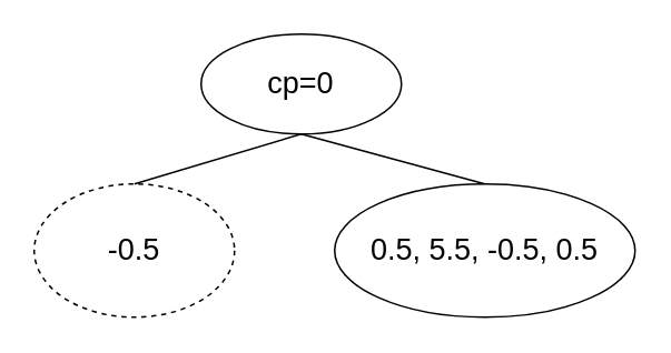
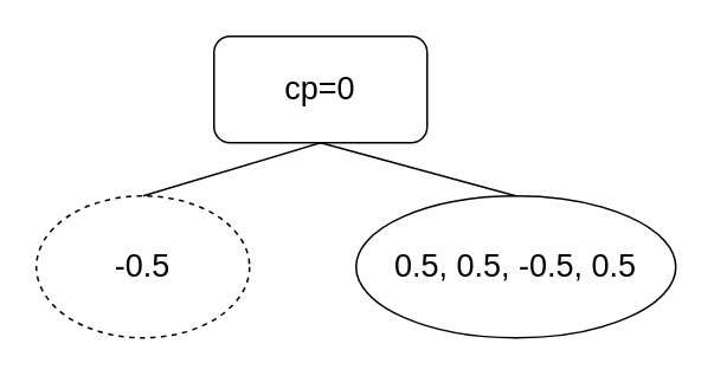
  <mxCell id="0" />
  <mxCell id="1" parent="0" />
- <mxCell id="2" value="&lt;font style=&quot;font-size: 18px&quot;&gt;cp=0&lt;/font&gt;" style="ellipse;whiteSpace=wrap;html=1;" vertex="1" parent="1"><mxGeometry x="120" y="20" width="120" height="60" as="geometry" /></mxCell>
+ <mxCell id="2" value="&lt;font style=&quot;font-size: 18px&quot;&gt;cp=0&lt;/font&gt;" style="rounded=1;whiteSpace=wrap;html=1;" vertex="1" parent="1"><mxGeometry x="120" y="20" width="120" height="60" as="geometry" /></mxCell>
  <mxCell id="3" value="&lt;font style=&quot;font-size: 18px&quot;&gt;-0.5&lt;/font&gt;" style="ellipse;whiteSpace=wrap;html=1;dashed=1;" vertex="1" parent="1"><mxGeometry x="20" y="110" width="120" height="80" as="geometry" /></mxCell>
- <mxCell id="4" value="&lt;font style=&quot;font-size: 18px&quot;&gt;0.5, 5.5, -0.5, 0.5&lt;/font&gt;" style="ellipse;whiteSpace=wrap;html=1;" vertex="1" parent="1"><mxGeometry x="200" y="110" width="180" height="80" as="geometry" /></mxCell>
+ <mxCell id="4" value="&lt;font style=&quot;font-size: 18px&quot;&gt;0.5, 0.5, -0.5, 0.5&lt;/font&gt;" style="ellipse;whiteSpace=wrap;html=1;" vertex="1" parent="1"><mxGeometry x="200" y="110" width="180" height="80" as="geometry" /></mxCell>
  <mxCell id="5" value="" style="endArrow=none;html=1;exitX=0.5;exitY=1;exitDx=0;exitDy=0;entryX=0.5;entryY=0;entryDx=0;entryDy=0;" edge="1" parent="1" source="2" target="3"><mxGeometry width="50" height="50" relative="1" as="geometry"><mxPoint x="240" y="230" as="sourcePoint" /><mxPoint x="290" y="180" as="targetPoint" /></mxGeometry></mxCell>
  <mxCell id="6" value="" style="endArrow=none;html=1;exitX=0.5;exitY=1;exitDx=0;exitDy=0;entryX=0.5;entryY=0;entryDx=0;entryDy=0;" edge="1" parent="1" source="2" target="4"><mxGeometry width="50" height="50" relative="1" as="geometry"><mxPoint x="240" y="230" as="sourcePoint" /><mxPoint x="290" y="180" as="targetPoint" /></mxGeometry></mxCell>
